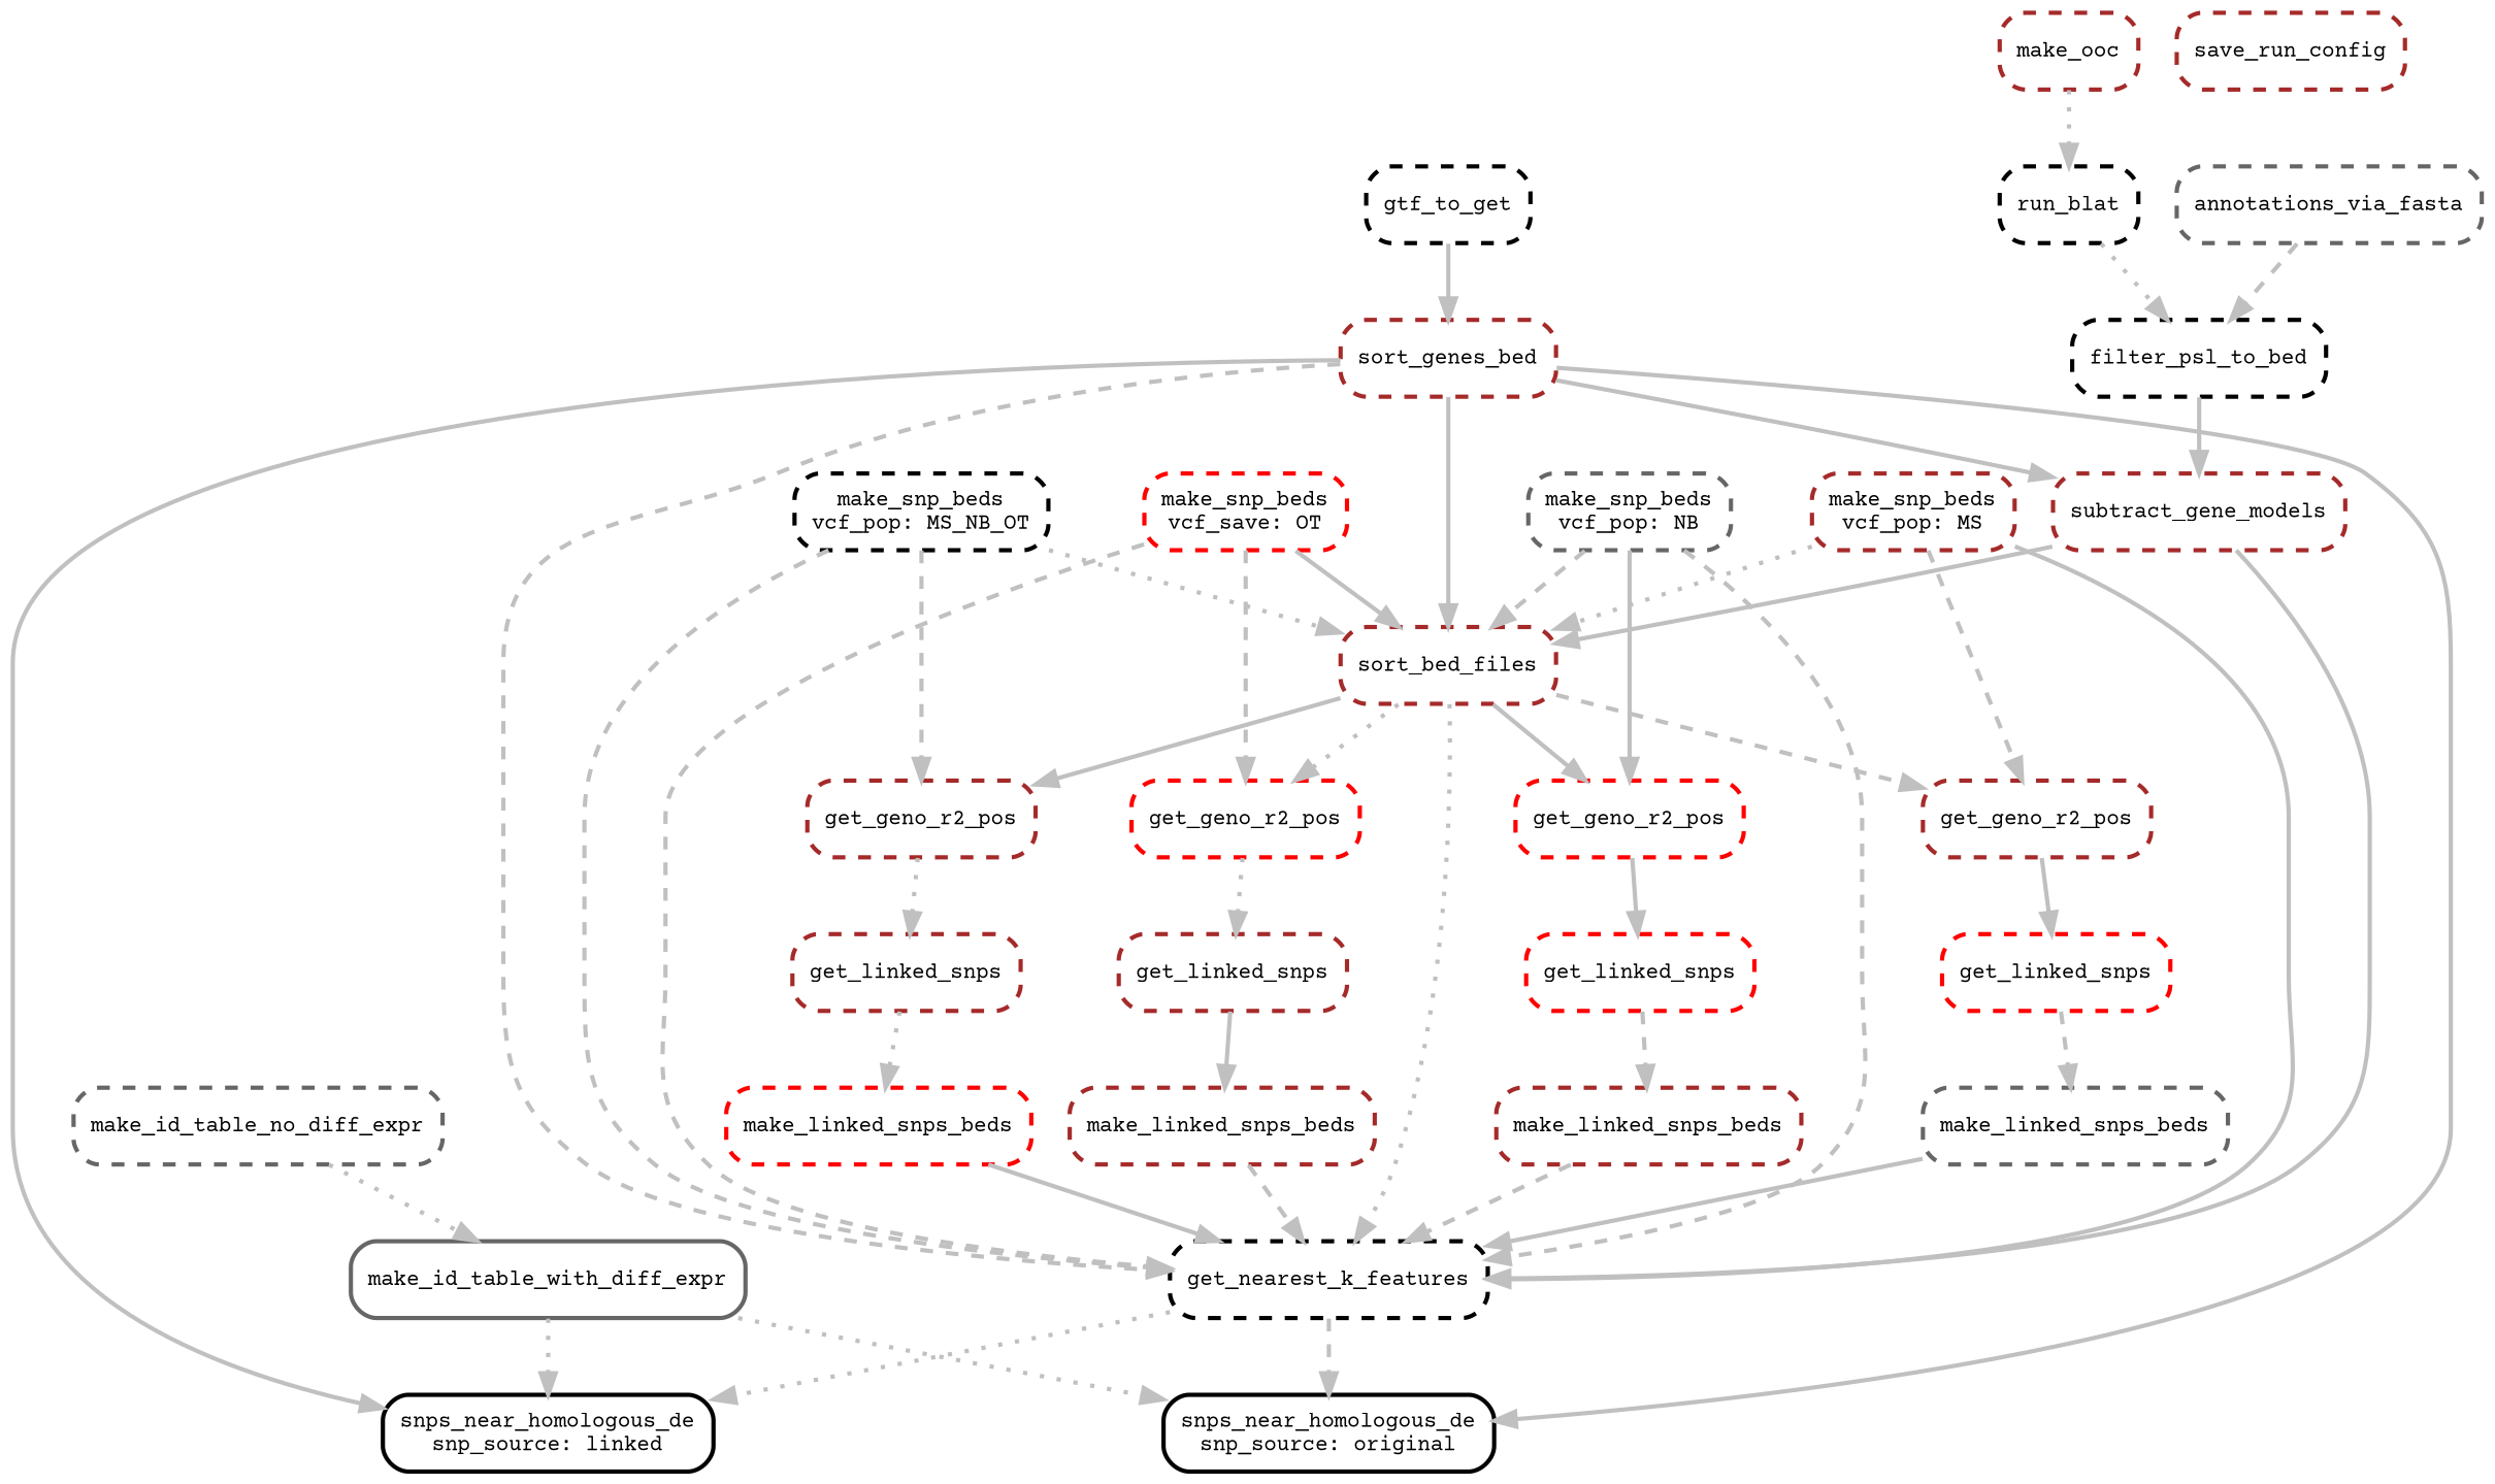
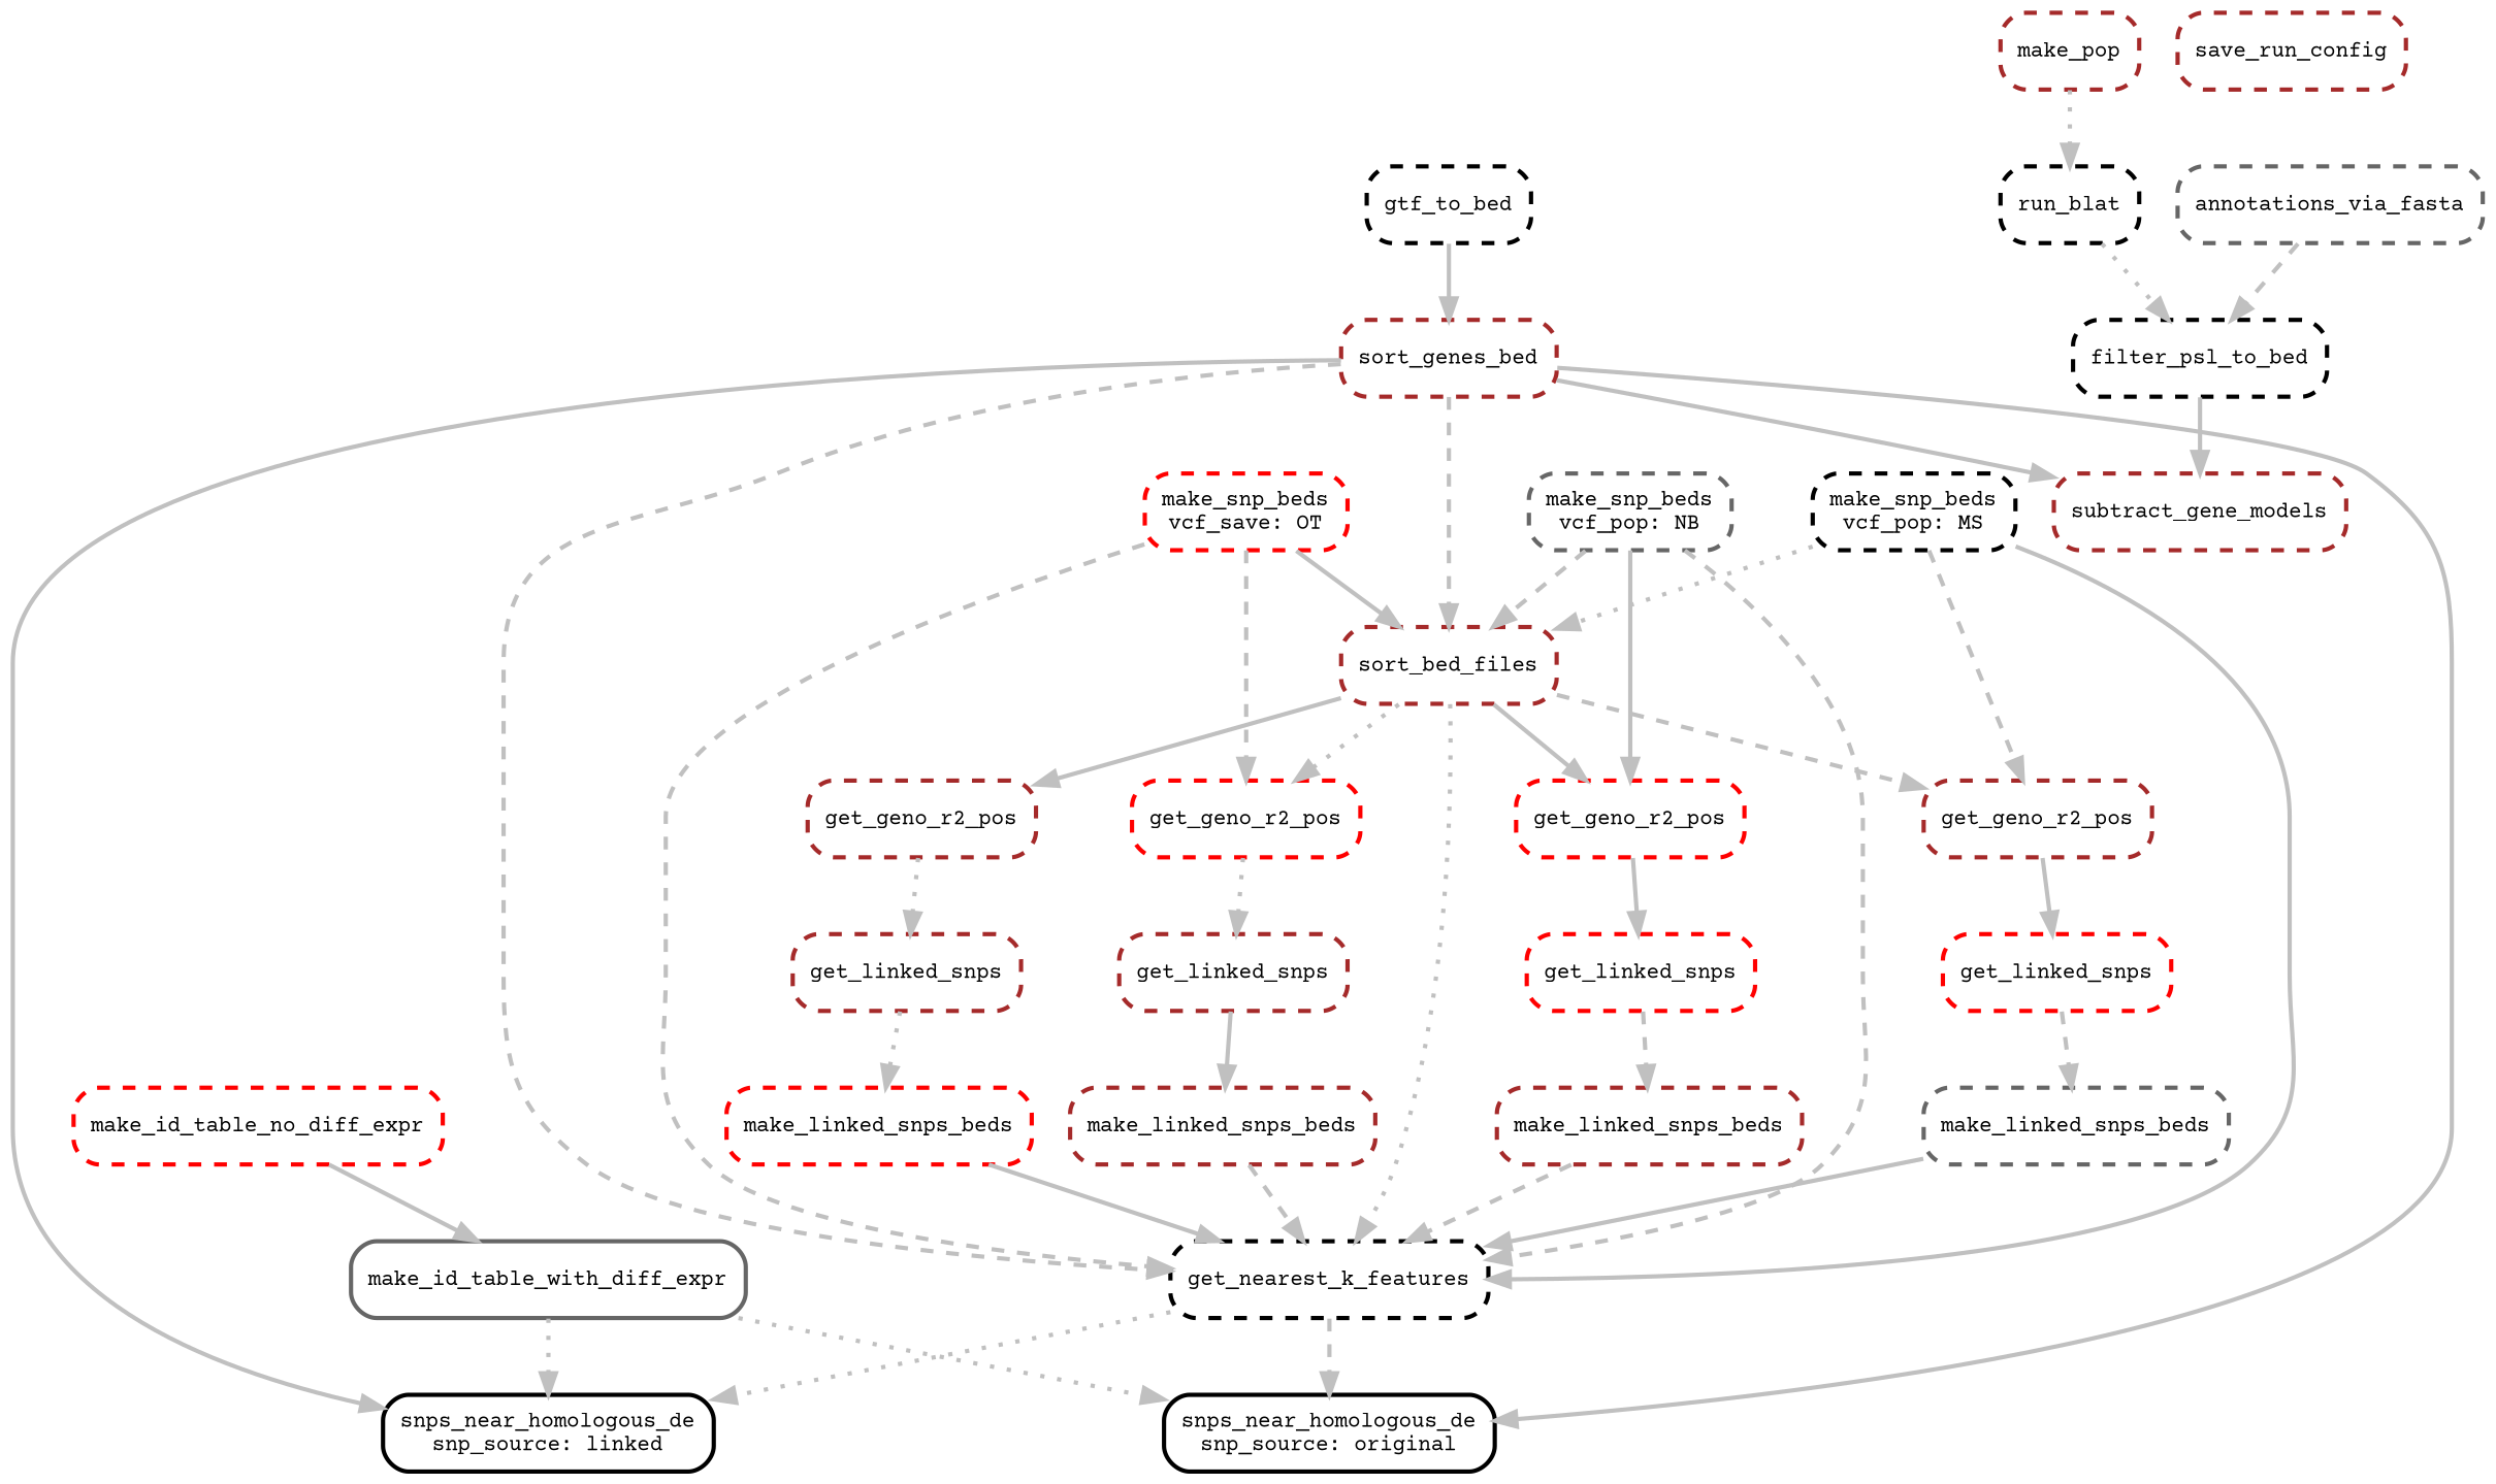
  digraph {
    bgcolor=white
    fontname="Courier Prime"
    node [color=brown fontname="Courier Prime" fontsize=10 penwidth=2 shape=box style="rounded,dashed"]
    edge [color=grey fontname="Courier Prime" penwidth=2 style=bold]
-   n1 [color=black label="make_snp_beds\nvcf_pop: MS_NB_OT"]
    n2 [label=get_geno_r2_pos]
    n3 [label=sort_bed_files]
    n4 [color=black label=get_nearest_k_features]
    n5 [label=get_linked_snps]
    n6 [label=get_geno_r2_pos]
    n7 [color=red label=get_geno_r2_pos]
    n8 [color=red label=get_geno_r2_pos]
    n9 [color=black label="snps_near_homologous_de\nsnp_source: linked" style=rounded]
    n10 [color=black label="snps_near_homologous_de\nsnp_source: original" style=rounded]
    n11 [label=get_linked_snps]
    n12 [label=make_linked_snps_beds]
    n13 [color=gray40 label=annotations_via_fasta]
    n14 [color=black label=filter_psl_to_bed]
    n15 [label=subtract_gene_models]
    n16 [color=red label=get_linked_snps]
    n17 [color=gray40 label=make_linked_snps_beds]
-   n18 [label=make_ooc]
+   n18 [label=make_pop]
    n19 [color=black label=run_blat]
-   n20 [color=black label=gtf_to_get]
+   n20 [color=black label=gtf_to_bed]
    n21 [label=sort_genes_bed]
    n22 [color=gray40 label=make_id_table_with_diff_expr style=rounded]
-   n23 [color=gray40 label=make_id_table_no_diff_expr]
+   n23 [color=red label=make_id_table_no_diff_expr]
    n24 [label=make_linked_snps_beds]
    n25 [color=red label=get_linked_snps]
    n26 [color=gray40 label="make_snp_beds\nvcf_pop: NB"]
-   n27 [label="make_snp_beds\nvcf_pop: MS"]
+   n27 [color=black label="make_snp_beds\nvcf_pop: MS"]
    n28 [color=red label=make_linked_snps_beds]
    n29 [color=red label="make_snp_beds\nvcf_save: OT"]
    n30 [label=save_run_config]
-   n1 -> n2 [style=dashed]
-   n1 -> n3 [style=dotted]
-   n1 -> n4 [style=dashed]
    n2 -> n5 [style=dotted]
    n3 -> n2
    n3 -> n4 [style=dotted]
    n3 -> n6 [style=dashed]
    n3 -> n7
    n3 -> n8 [style=dotted]
    n4 -> n9 [style=dotted]
    n4 -> n10 [style=dashed]
    n5 -> n28 [style=dotted]
    n6 -> n16
    n7 -> n25
    n8 -> n11 [style=dotted]
    n11 -> n12
    n12 -> n4 [style=dashed]
    n13 -> n14 [style=dashed]
    n14 -> n15
-   n15 -> n3
-   n15 -> n4
    n16 -> n17 [style=dashed]
    n17 -> n4
    n18 -> n19 [style=dotted]
    n19 -> n14 [style=dotted]
    n20 -> n21
-   n21 -> n3
+   n21 -> n3 [style=dashed]
    n21 -> n4 [style=dashed]
    n21 -> n9
    n21 -> n10
    n21 -> n15
    n22 -> n9 [style=dotted]
    n22 -> n10 [style=dotted]
-   n23 -> n22 [style=dotted]
+   n23 -> n22
    n24 -> n4 [style=dashed]
    n25 -> n24 [style=dashed]
    n26 -> n3 [style=dashed]
    n26 -> n4 [style=dashed]
    n26 -> n7
    n27 -> n3 [style=dotted]
    n27 -> n4
    n27 -> n6 [style=dashed]
    n28 -> n4
    n29 -> n3
    n29 -> n4 [style=dashed]
    n29 -> n8 [style=dashed]
  }
